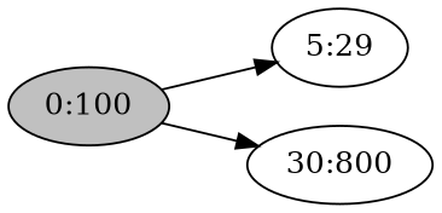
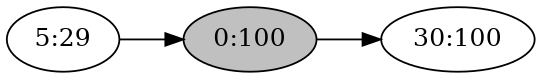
  digraph {
    rankdir=LR
    n1 [fillcolor=grey label="0:100" style=filled]
    n2 [label="5:29"]
-   n3 [label="30:800"]
-   n1 -> n2
+   n3 [label="30:100"]
+   n2 -> n1
    n1 -> n3
  }
